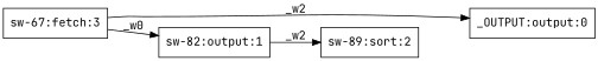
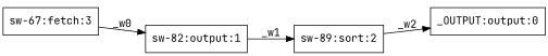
  digraph {
    fontname="JetBrains Mono"
    rankdir=LR
    node [fontname="JetBrains Mono" shape=box]
    edge [fontname="JetBrains Mono"]
    n1 [label="sw-89:sort:2"]
    n2 [label="_OUTPUT:output:0"]
    n3 [label="sw-67:fetch:3"]
    n4 [label="sw-82:output:1"]
-   n3 -> n2 [label=_w2]
+   n1 -> n2 [label=_w2]
    n3 -> n4 [label=_w0]
-   n4 -> n1 [label=_w2]
+   n4 -> n1 [label=_w1]
  }
